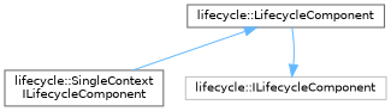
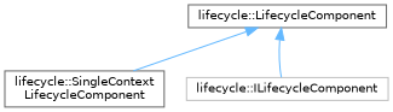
  digraph {
    node [color=gray40 fillcolor=white fontname=Helvetica fontsize=10 shape=box style=filled]
    edge [color=steelblue1 dir=back fontname=Helvetica fontsize=10 labelfontname=Helvetica labelfontsize=10 style=solid]
-   n1 [height=0.2 label="lifecycle::SingleContext\lILifecycleComponent" width=0.4]
+   n1 [height=0.2 label="lifecycle::SingleContext\lLifecycleComponent" width=0.4]
    n2 [height=0.2 label="lifecycle::LifecycleComponent" width=0.4]
    n3 [color=grey75 height=0.2 label="lifecycle::ILifecycleComponent" width=0.4]
    n2 -> n1
-   n3 -> n2
+   n2 -> n3
  }
